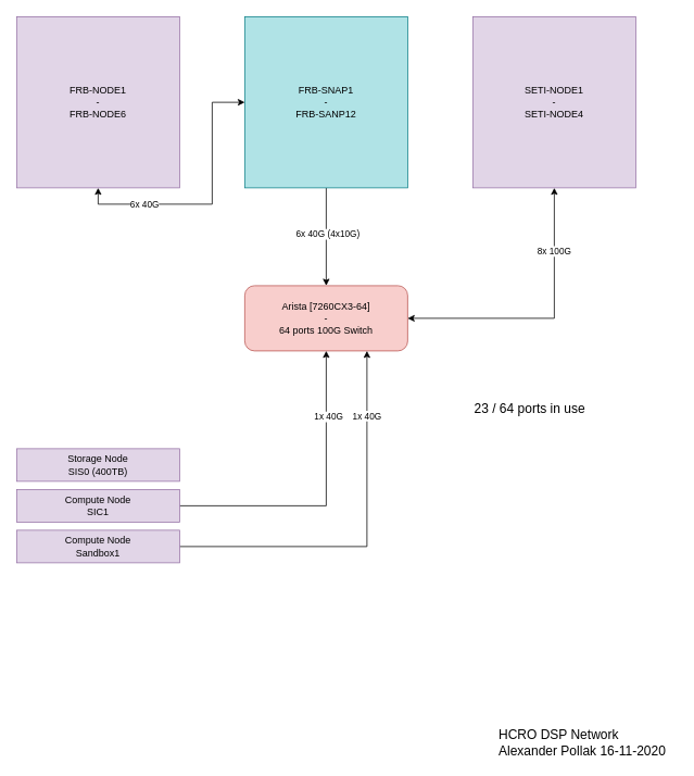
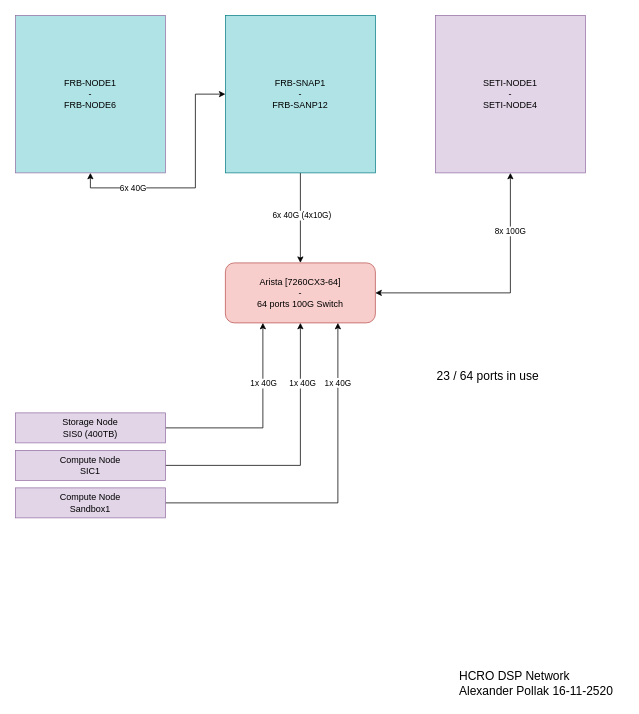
  <mxCell id="0" />
  <mxCell id="1" parent="0" />
  <mxCell id="2" value="Arista&amp;nbsp;[7260CX3-64]&lt;br&gt;-&lt;br&gt;64 ports 100G Switch" style="rounded=1;whiteSpace=wrap;html=1;fillColor=#f8cecc;strokeColor=#b85450;" parent="1" vertex="1"><mxGeometry x="300" y="350" width="200" height="80" as="geometry" /></mxCell>
  <mxCell id="3" style="edgeStyle=orthogonalEdgeStyle;rounded=0;orthogonalLoop=1;jettySize=auto;html=1;exitX=0.5;exitY=1;exitDx=0;exitDy=0;entryX=0.5;entryY=0;entryDx=0;entryDy=0;" edge="1" parent="1" source="5" target="2"><mxGeometry relative="1" as="geometry" /></mxCell>
  <mxCell id="4" value="6x 40G (4x10G)" style="edgeLabel;html=1;align=center;verticalAlign=middle;resizable=0;points=[];" vertex="1" connectable="0" parent="3"><mxGeometry x="-0.067" y="1" relative="1" as="geometry"><mxPoint as="offset" /></mxGeometry></mxCell>
  <mxCell id="5" value="&lt;div style=&quot;&quot;&gt;&lt;span&gt;FRB-SNAP1&lt;/span&gt;&lt;/div&gt;&lt;div style=&quot;&quot;&gt;&lt;span&gt;-&lt;/span&gt;&lt;/div&gt;&lt;div style=&quot;&quot;&gt;&lt;span&gt;FRB-SANP12&lt;/span&gt;&lt;/div&gt;" style="rounded=0;whiteSpace=wrap;html=1;align=center;fillColor=#B0E3E6;strokeColor=#0E8088;" parent="1" vertex="1"><mxGeometry x="300" y="20" width="200" height="210" as="geometry" /></mxCell>
- <mxCell id="6" value="HCRO DSP Network&lt;br&gt;Alexander Pollak 16-11-2020" style="text;html=1;align=left;verticalAlign=middle;resizable=0;points=[];autosize=1;fontSize=16;" parent="1" vertex="1"><mxGeometry x="610" y="890" width="220" height="40" as="geometry" /></mxCell>
+ <mxCell id="6" value="HCRO DSP Network&lt;br&gt;Alexander Pollak 16-11-2520" style="text;html=1;align=left;verticalAlign=middle;resizable=0;points=[];autosize=1;fontSize=16;" parent="1" vertex="1"><mxGeometry x="610" y="890" width="220" height="40" as="geometry" /></mxCell>
  <mxCell id="7" value="6x 40G" style="edgeStyle=orthogonalEdgeStyle;rounded=0;orthogonalLoop=1;jettySize=auto;html=1;exitX=0.5;exitY=1;exitDx=0;exitDy=0;startArrow=classic;startFill=1;" edge="1" parent="1" source="8" target="5"><mxGeometry x="-0.529" relative="1" as="geometry"><mxPoint as="offset" /></mxGeometry></mxCell>
- <mxCell id="8" value="&lt;div&gt;FRB-NODE1&lt;/div&gt;&lt;div&gt;-&lt;/div&gt;&lt;div&gt;FRB-NODE6&lt;/div&gt;" style="rounded=0;whiteSpace=wrap;html=1;align=center;fillColor=#e1d5e7;strokeColor=#9673a6;" vertex="1" parent="1"><mxGeometry x="20" y="20" width="200" height="210" as="geometry" /></mxCell>
+ <mxCell id="8" value="&lt;div&gt;FRB-NODE1&lt;/div&gt;&lt;div&gt;-&lt;/div&gt;&lt;div&gt;FRB-NODE6&lt;/div&gt;" style="rounded=0;whiteSpace=wrap;html=1;align=center;fillColor=#b0e3e6;strokeColor=#9673a6;" vertex="1" parent="1"><mxGeometry x="20" y="20" width="200" height="210" as="geometry" /></mxCell>
  <mxCell id="9" style="edgeStyle=orthogonalEdgeStyle;rounded=0;orthogonalLoop=1;jettySize=auto;html=1;exitX=0.5;exitY=1;exitDx=0;exitDy=0;entryX=1;entryY=0.5;entryDx=0;entryDy=0;startArrow=classic;startFill=1;" edge="1" parent="1" source="11" target="2"><mxGeometry relative="1" as="geometry" /></mxCell>
  <mxCell id="10" value="8x 100G" style="edgeLabel;html=1;align=center;verticalAlign=middle;resizable=0;points=[];" vertex="1" connectable="0" parent="9"><mxGeometry x="-0.547" y="-1" relative="1" as="geometry"><mxPoint as="offset" /></mxGeometry></mxCell>
  <mxCell id="11" value="&lt;div&gt;SETI-NODE1&lt;/div&gt;&lt;div&gt;-&lt;/div&gt;&lt;div&gt;SETI-NODE4&lt;/div&gt;" style="rounded=0;whiteSpace=wrap;html=1;align=center;fillColor=#e1d5e7;strokeColor=#9673a6;" vertex="1" parent="1"><mxGeometry x="580" y="20" width="200" height="210" as="geometry" /></mxCell>
+ <mxCell id="12" style="edgeStyle=orthogonalEdgeStyle;rounded=0;orthogonalLoop=1;jettySize=auto;html=1;exitX=1;exitY=0.5;exitDx=0;exitDy=0;entryX=0.25;entryY=1;entryDx=0;entryDy=0;" edge="1" parent="1" source="14" target="2"><mxGeometry relative="1" as="geometry" /></mxCell>
+ <mxCell id="13" value="1x 40G" style="edgeLabel;html=1;align=center;verticalAlign=middle;resizable=0;points=[];" vertex="1" connectable="0" parent="12"><mxGeometry x="0.289" y="1" relative="1" as="geometry"><mxPoint x="1" y="-16" as="offset" /></mxGeometry></mxCell>
  <mxCell id="14" value="&lt;div&gt;Storage Node&lt;/div&gt;&lt;div&gt;SIS0 (&lt;span&gt;400TB)&lt;/span&gt;&lt;/div&gt;" style="rounded=0;whiteSpace=wrap;html=1;align=center;fillColor=#e1d5e7;strokeColor=#9673a6;" vertex="1" parent="1"><mxGeometry x="20" y="550" width="200" height="40" as="geometry" /></mxCell>
  <mxCell id="15" style="edgeStyle=orthogonalEdgeStyle;rounded=0;orthogonalLoop=1;jettySize=auto;html=1;exitX=1;exitY=0.5;exitDx=0;exitDy=0;entryX=0.5;entryY=1;entryDx=0;entryDy=0;" edge="1" parent="1" source="17" target="2"><mxGeometry relative="1" as="geometry" /></mxCell>
  <mxCell id="16" value="1x 40G" style="edgeLabel;html=1;align=center;verticalAlign=middle;resizable=0;points=[];" vertex="1" connectable="0" parent="15"><mxGeometry x="0.568" y="-2" relative="1" as="geometry"><mxPoint as="offset" /></mxGeometry></mxCell>
  <mxCell id="17" value="&lt;div&gt;Compute Node&lt;/div&gt;&lt;div&gt;SIC1&lt;/div&gt;" style="rounded=0;whiteSpace=wrap;html=1;align=center;fillColor=#e1d5e7;strokeColor=#9673a6;" vertex="1" parent="1"><mxGeometry x="20" y="600" width="200" height="40" as="geometry" /></mxCell>
  <mxCell id="18" style="edgeStyle=orthogonalEdgeStyle;rounded=0;orthogonalLoop=1;jettySize=auto;html=1;exitX=1;exitY=0.5;exitDx=0;exitDy=0;entryX=0.75;entryY=1;entryDx=0;entryDy=0;" edge="1" parent="1" source="20" target="2"><mxGeometry relative="1" as="geometry" /></mxCell>
  <mxCell id="19" value="1x 40G" style="edgeLabel;html=1;align=center;verticalAlign=middle;resizable=0;points=[];" vertex="1" connectable="0" parent="18"><mxGeometry x="0.664" y="1" relative="1" as="geometry"><mxPoint as="offset" /></mxGeometry></mxCell>
  <mxCell id="20" value="&lt;div&gt;Compute Node&lt;/div&gt;&lt;div&gt;Sandbox1&lt;/div&gt;" style="rounded=0;whiteSpace=wrap;html=1;align=center;fillColor=#e1d5e7;strokeColor=#9673a6;" vertex="1" parent="1"><mxGeometry x="20" y="650" width="200" height="40" as="geometry" /></mxCell>
  <mxCell id="21" value="23 / 64 ports in use" style="text;html=1;align=left;verticalAlign=middle;resizable=0;points=[];autosize=1;fontSize=16;" vertex="1" parent="1"><mxGeometry x="580" y="490" width="150" height="20" as="geometry" /></mxCell>
